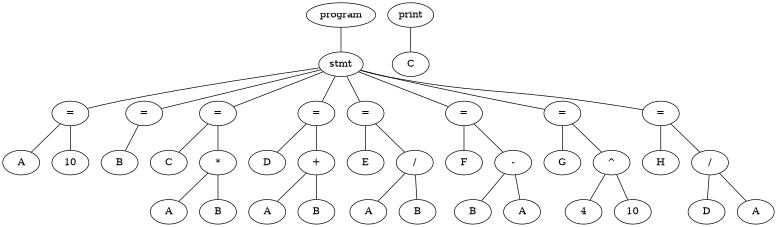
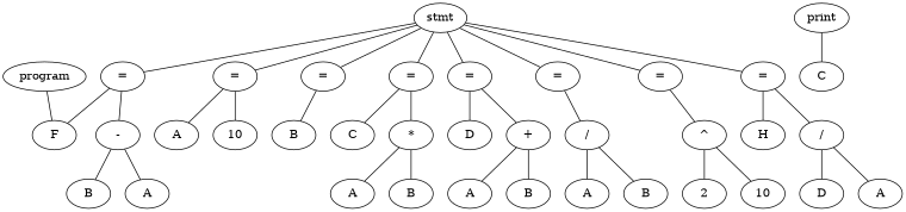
  graph {
    fontname="DejaVu Serif"
    node [fontname="DejaVu Serif"]
    edge [fontname="DejaVu Serif"]
    n1 [label=program]
    n2 [label=stmt]
    n3 [label="="]
    n4 [label="="]
    n5 [label="="]
    n6 [label="="]
    n7 [label="="]
    n8 [label="="]
    n9 [label="="]
    n10 [label="="]
    n11 [label=A]
    n12 [label=10]
    n13 [label=B]
    n14 [label=C]
    n15 [label="*"]
    n16 [label=D]
    n17 [label="+"]
-   n18 [label=E]
    n19 [label="/"]
    n20 [label=F]
    n21 [label="-"]
-   n22 [label=G]
    n23 [label="^"]
    n24 [label=H]
    n25 [label="/"]
    n26 [label=print]
    n27 [label=C]
    n28 [label=A]
    n29 [label=B]
    n30 [label=A]
    n31 [label=B]
    n32 [label=A]
    n33 [label=B]
    n34 [label=B]
    n35 [label=A]
-   n36 [label=4]
+   n36 [label=2]
    n37 [label=10]
    n38 [label=D]
    n39 [label=A]
-   n1 -- n2
+   n1 -- n20
    n2 -- n3
    n2 -- n4
    n2 -- n5
    n2 -- n6
    n2 -- n7
    n2 -- n8
    n2 -- n9
    n2 -- n10
    n3 -- n11
    n3 -- n12
    n4 -- n13
    n5 -- n14
    n5 -- n15
    n6 -- n16
    n6 -- n17
-   n7 -- n18
    n7 -- n19
    n8 -- n20
    n8 -- n21
-   n9 -- n22
    n9 -- n23
    n10 -- n24
    n10 -- n25
    n15 -- n28
    n15 -- n29
    n17 -- n30
    n17 -- n31
    n19 -- n32
    n19 -- n33
    n21 -- n34
    n21 -- n35
    n23 -- n36
    n23 -- n37
    n25 -- n38
    n25 -- n39
    n26 -- n27
  }
